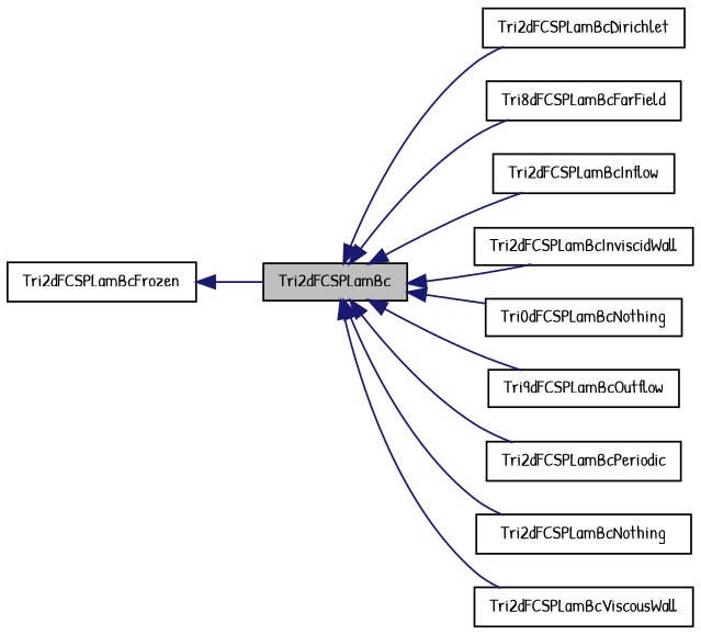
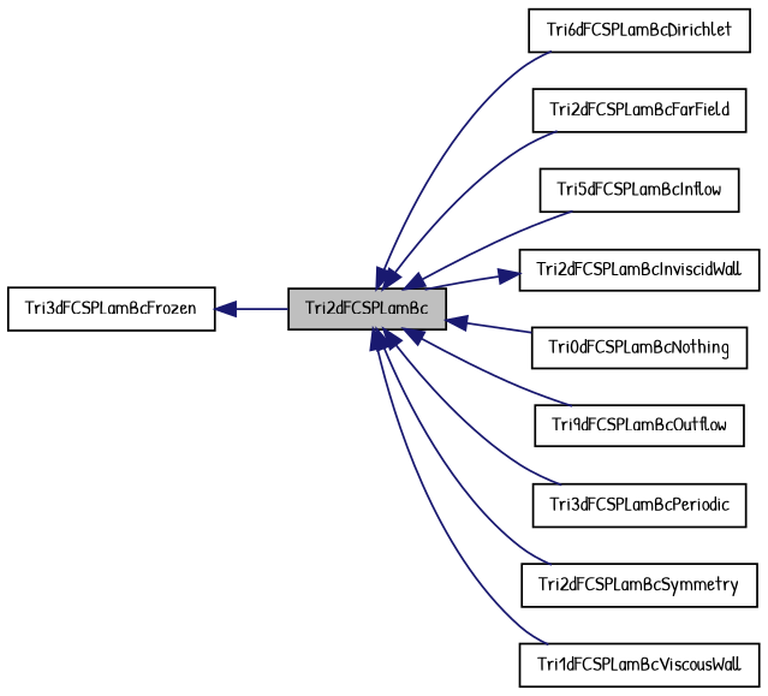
  digraph {
    fontname="Patrick Hand"
    rankdir=LR
    node [color=black fillcolor=white fontname="Patrick Hand" fontsize=10 shape=record style=filled]
    edge [color=midnightblue dir=back fontname="Patrick Hand" fontsize=10 labelfontname=Helvetica labelfontsize=10 style=solid]
    n1 [fillcolor=grey75 fontcolor=black height=0.2 label=Tri2dFCSPLamBc width=0.4]
-   n2 [height=0.2 label=Tri2dFCSPLamBcDirichlet width=0.4]
-   n3 [height=0.2 label=Tri8dFCSPLamBcFarField width=0.4]
-   n4 [height=0.2 label=Tri2dFCSPLamBcInflow width=0.4]
+   n2 [height=0.2 label=Tri6dFCSPLamBcDirichlet width=0.4]
+   n3 [height=0.2 label=Tri2dFCSPLamBcFarField width=0.4]
+   n4 [height=0.2 label=Tri5dFCSPLamBcInflow width=0.4]
    n5 [height=0.2 label=Tri2dFCSPLamBcInviscidWall width=0.4]
    n6 [height=0.2 label=Tri0dFCSPLamBcNothing width=0.4]
    n7 [height=0.2 label=Tri9dFCSPLamBcOutflow width=0.4]
-   n8 [height=0.2 label=Tri2dFCSPLamBcPeriodic width=0.4]
-   n9 [height=0.2 label=Tri2dFCSPLamBcNothing width=0.4]
-   n10 [height=0.2 label=Tri2dFCSPLamBcViscousWall width=0.4]
-   n11 [height=0.2 label=Tri2dFCSPLamBcFrozen width=0.4]
+   n8 [height=0.2 label=Tri3dFCSPLamBcPeriodic width=0.4]
+   n9 [height=0.2 label=Tri2dFCSPLamBcSymmetry width=0.4]
+   n10 [height=0.2 label=Tri1dFCSPLamBcViscousWall width=0.4]
+   n11 [height=0.2 label=Tri3dFCSPLamBcFrozen width=0.4]
    n1 -> n2
    n1 -> n3
    n1 -> n4
-   n1 -> n5
+   n5 -> n1
    n1 -> n6
    n1 -> n7
    n1 -> n8
    n1 -> n9
    n1 -> n10
    n11 -> n1
  }
